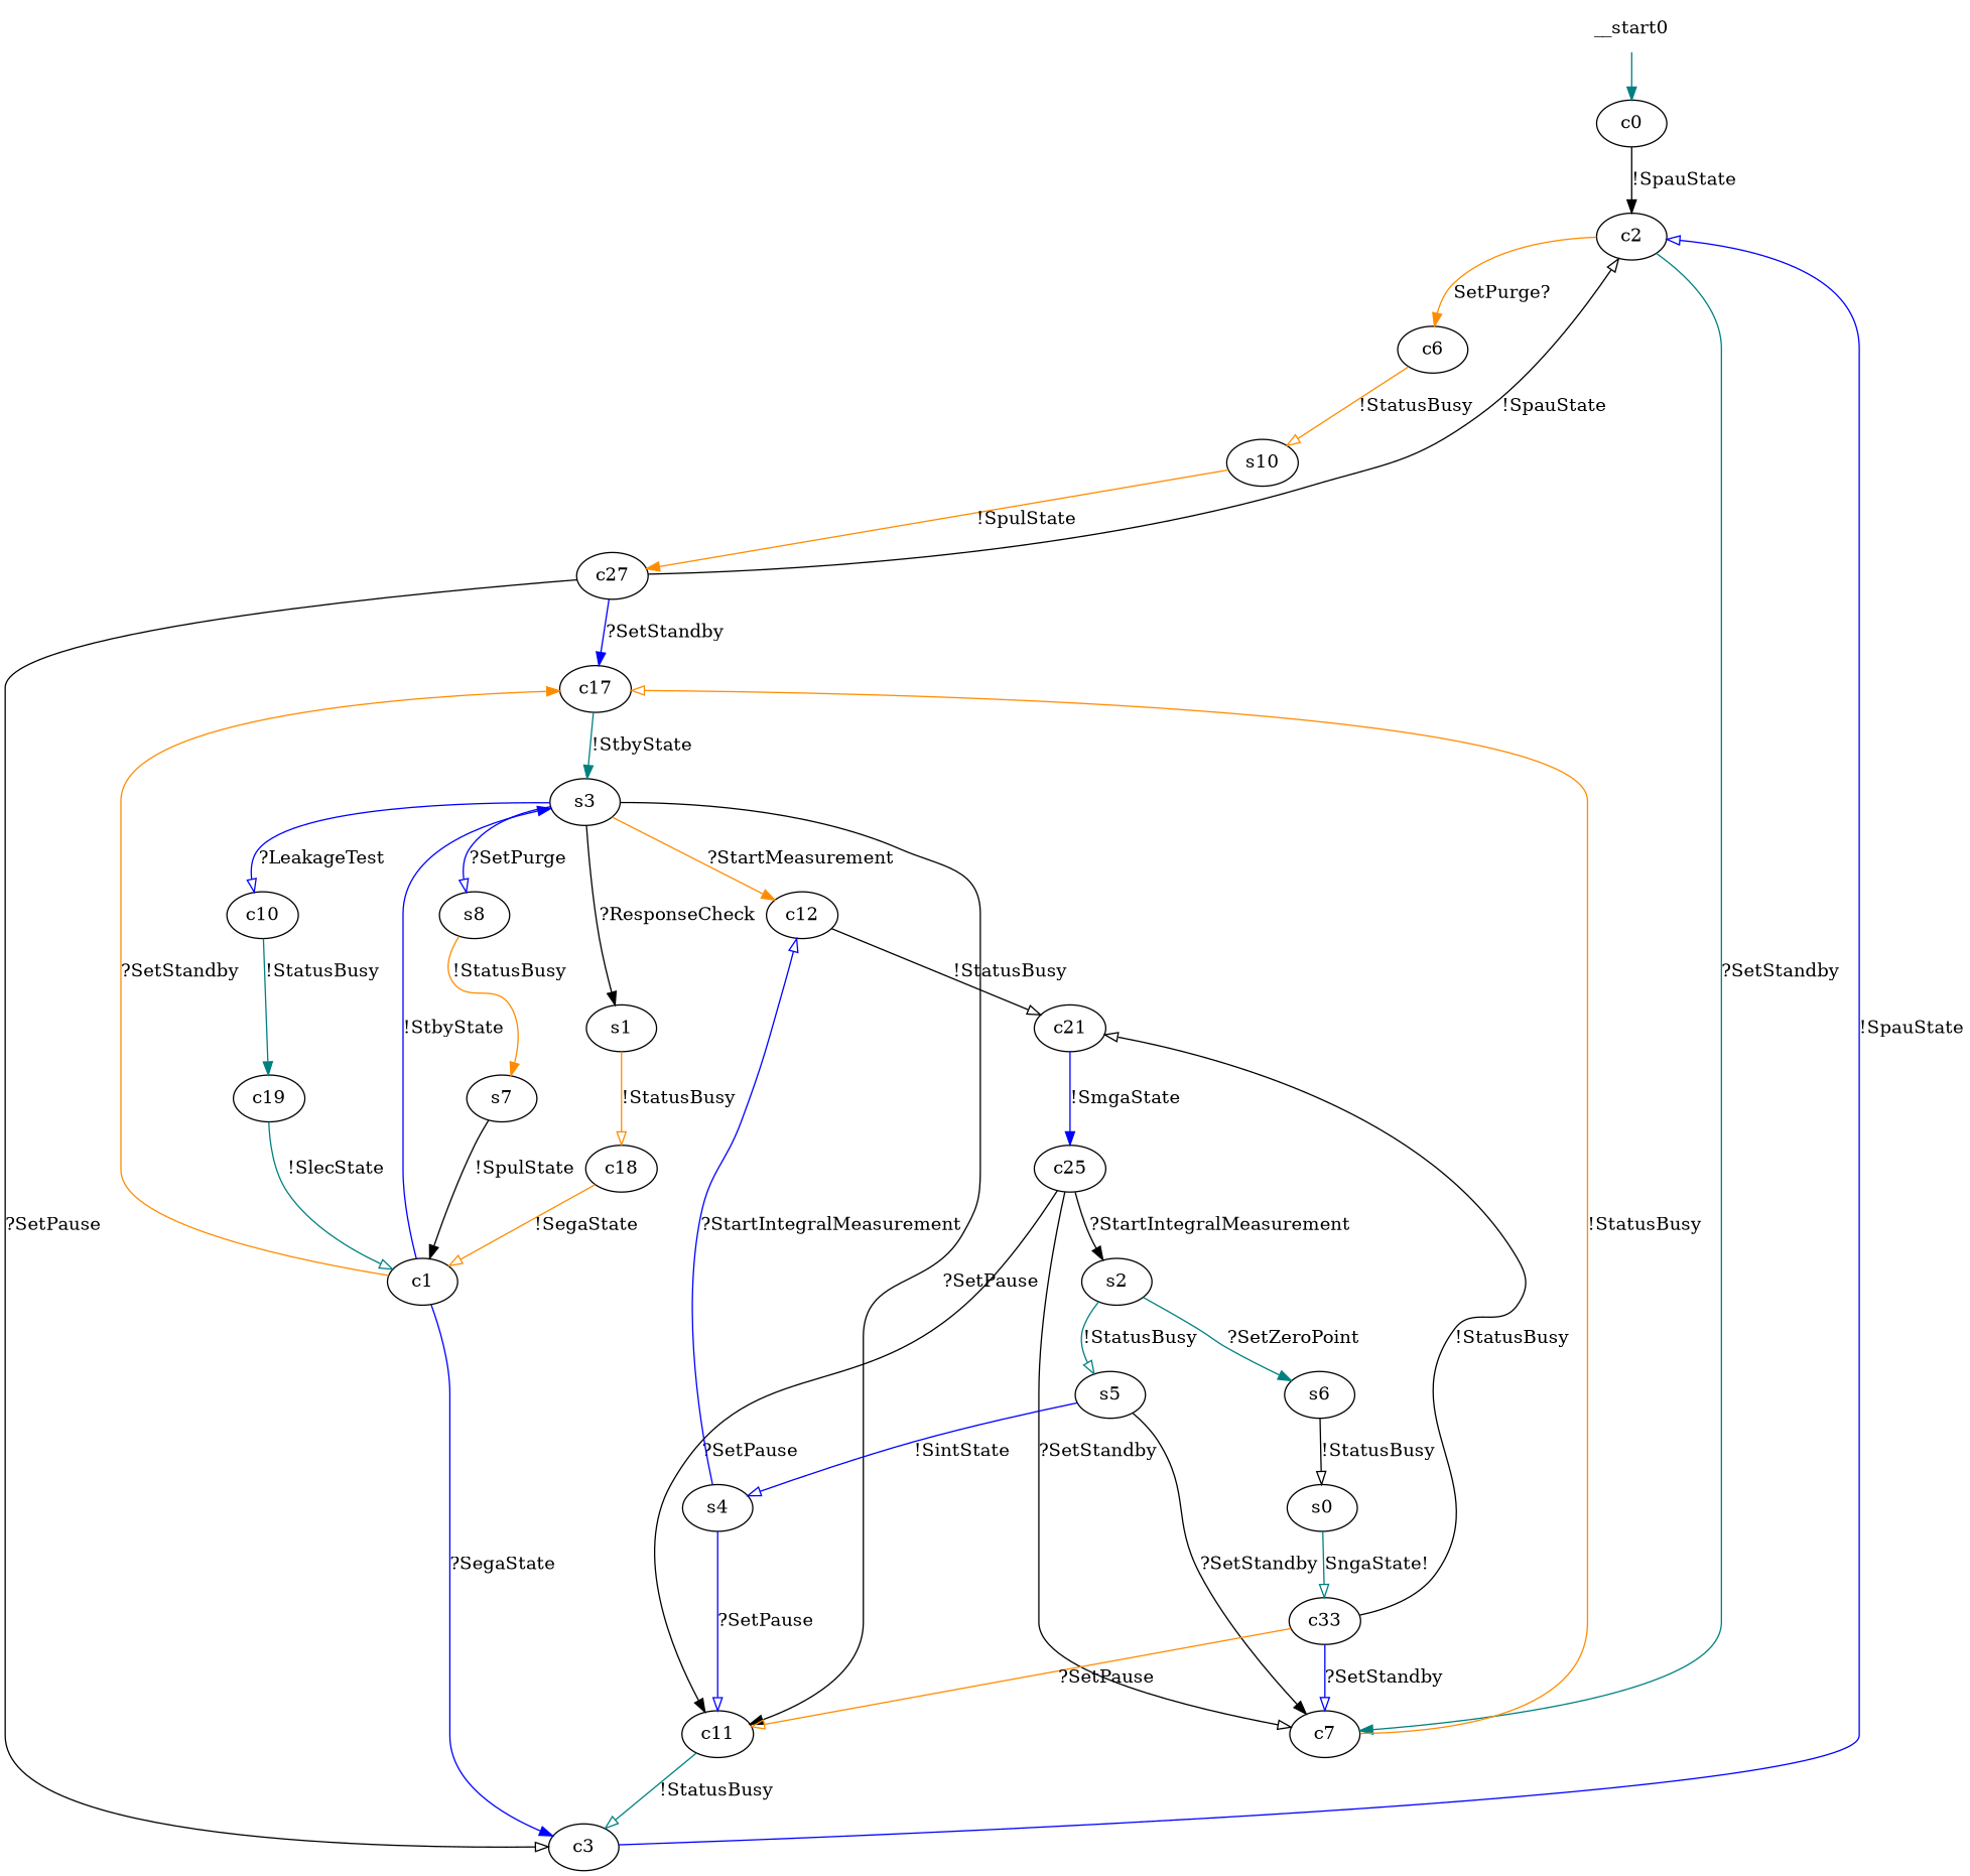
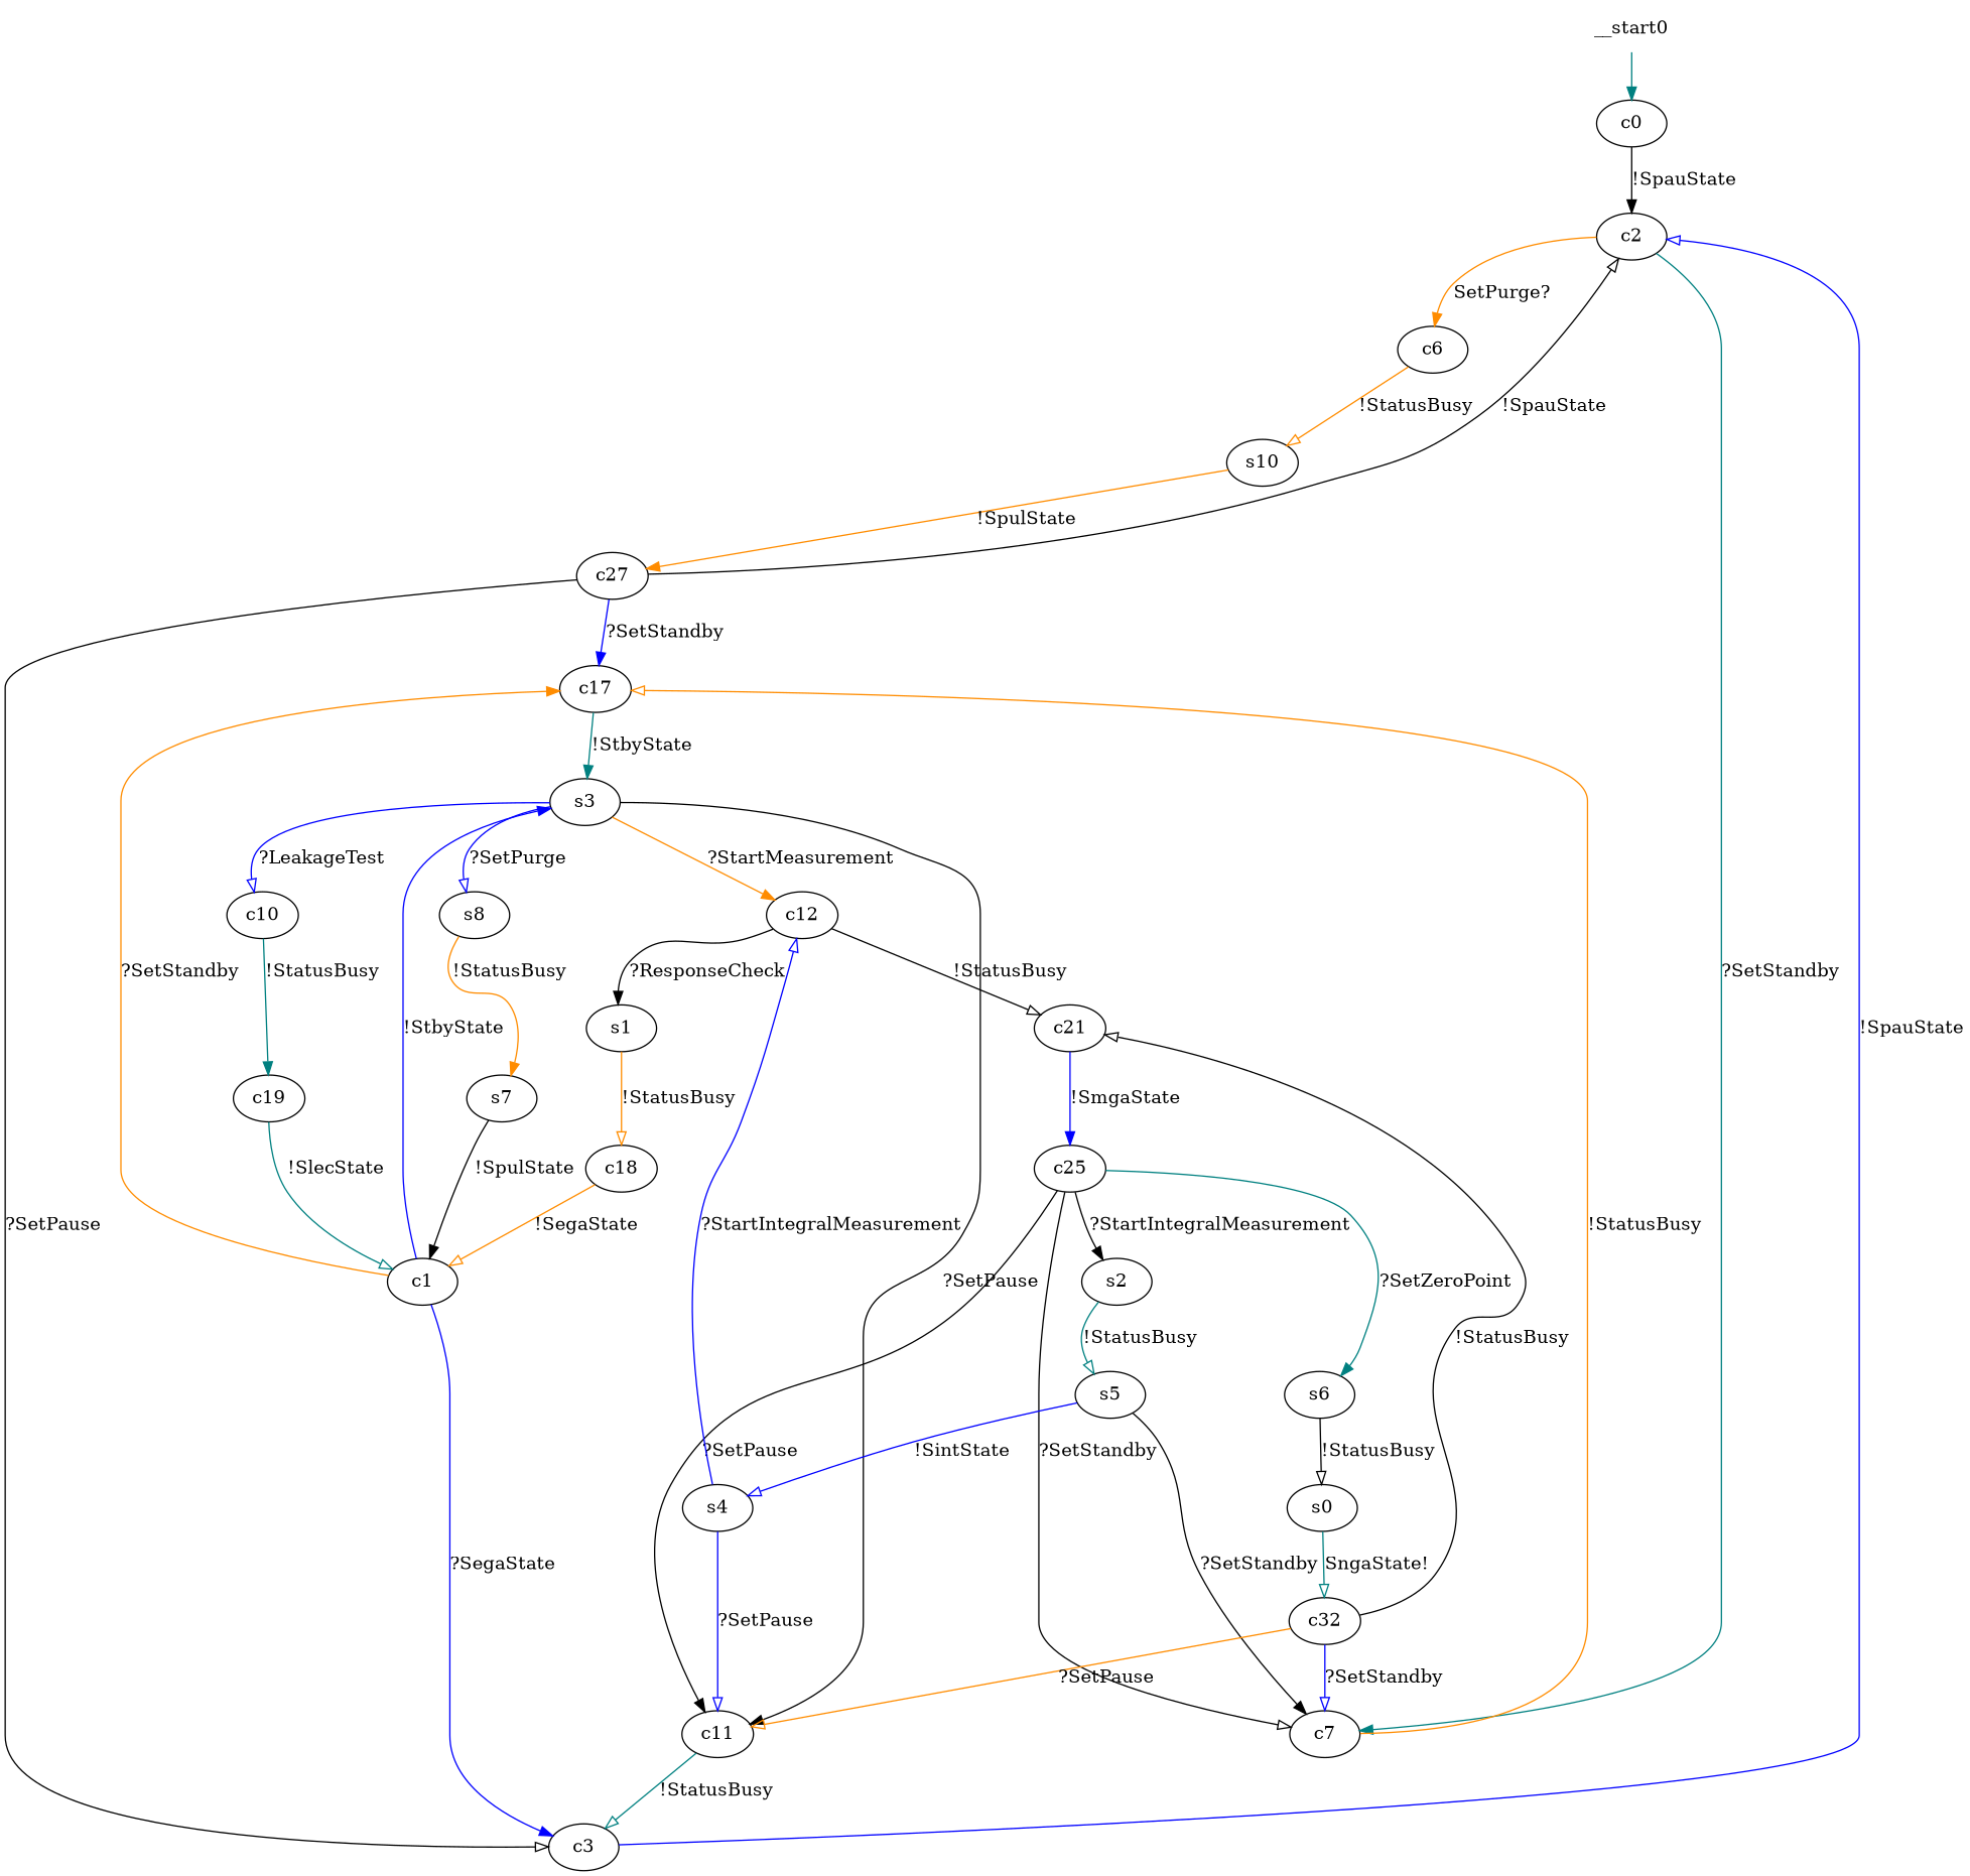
  digraph {
    edge [arrowhead=onormal color=black]
    __start0 [shape=none]
    n2 [label=c0]
    n3 [label=c2]
    n4 [label=c6]
    n5 [label=c7]
    n6 [label=c1]
    n7 [label=c3]
    n8 [label=c17]
    n9 [label=s3]
    n10 [label=c10]
    n11 [label=c11]
    n12 [label=c12]
    n13 [label=s1]
    n14 [label=s8]
    n15 [label=s10]
    n16 [label=c27]
    n17 [label=c19]
    n18 [label=c21]
    n19 [label=c25]
    n20 [label=c18]
    n21 [label=s2]
    n22 [label=s6]
    n23 [label=s5]
    n24 [label=s0]
-   n25 [label=c33]
+   n25 [label=c32]
    n26 [label=s4]
    n27 [label=s7]
    __start0 -> n2 [arrowhead=normal color=teal]
    n2 -> n3 [arrowhead=normal label="!SpauState"]
    n3 -> n4 [arrowhead=normal color=darkorange label="SetPurge?"]
    n3 -> n5 [arrowhead=normal color=teal label="?SetStandby"]
    n4 -> n15 [color=darkorange label="!StatusBusy"]
    n5 -> n8 [color=darkorange label="!StatusBusy"]
    n6 -> n7 [arrowhead=normal color=blue label="?SegaState"]
    n6 -> n8 [arrowhead=normal color=darkorange label="?SetStandby"]
    n6 -> n9 [arrowhead=normal color=blue label="!StbyState"]
    n7 -> n3 [color=blue label="!SpauState"]
    n8 -> n9 [arrowhead=normal color=teal label="!StbyState"]
    n9 -> n10 [color=blue label="?LeakageTest"]
    n9 -> n11 [arrowhead=normal label="?SetPause"]
    n9 -> n12 [arrowhead=normal color=darkorange label="?StartMeasurement"]
-   n9 -> n13 [arrowhead=normal label="?ResponseCheck"]
+   n12 -> n13 [arrowhead=normal label="?ResponseCheck"]
    n9 -> n14 [color=blue label="?SetPurge"]
    n10 -> n17 [arrowhead=normal color=teal label="!StatusBusy"]
    n11 -> n7 [color=teal label="!StatusBusy"]
    n12 -> n18 [label="!StatusBusy"]
    n13 -> n20 [color=darkorange label="!StatusBusy"]
    n14 -> n27 [arrowhead=normal color=darkorange label="!StatusBusy"]
    n15 -> n16 [arrowhead=normal color=darkorange label="!SpulState"]
    n16 -> n3 [label="!SpauState"]
    n16 -> n7 [label="?SetPause"]
    n16 -> n8 [arrowhead=normal color=blue label="?SetStandby"]
    n17 -> n6 [color=teal label="!SlecState"]
    n18 -> n19 [arrowhead=normal color=blue label="!SmgaState"]
    n19 -> n5 [label="?SetStandby"]
    n19 -> n11 [arrowhead=normal label="?SetPause"]
    n19 -> n21 [arrowhead=normal label="?StartIntegralMeasurement"]
-   n21 -> n22 [arrowhead=normal color=teal label="?SetZeroPoint"]
+   n19 -> n22 [arrowhead=normal color=teal label="?SetZeroPoint"]
    n20 -> n6 [color=darkorange label="!SegaState"]
    n21 -> n23 [color=teal label="!StatusBusy"]
    n22 -> n24 [label="!StatusBusy"]
    n23 -> n5 [arrowhead=normal label="?SetStandby"]
    n23 -> n26 [color=blue label="!SintState"]
    n24 -> n25 [color=teal label="SngaState!"]
    n25 -> n5 [color=blue label="?SetStandby"]
    n25 -> n11 [color=darkorange label="?SetPause"]
    n25 -> n18 [label="!StatusBusy"]
    n26 -> n11 [color=blue label="?SetPause"]
    n26 -> n12 [color=blue label="?StartIntegralMeasurement"]
    n27 -> n6 [arrowhead=normal label="!SpulState"]
  }
